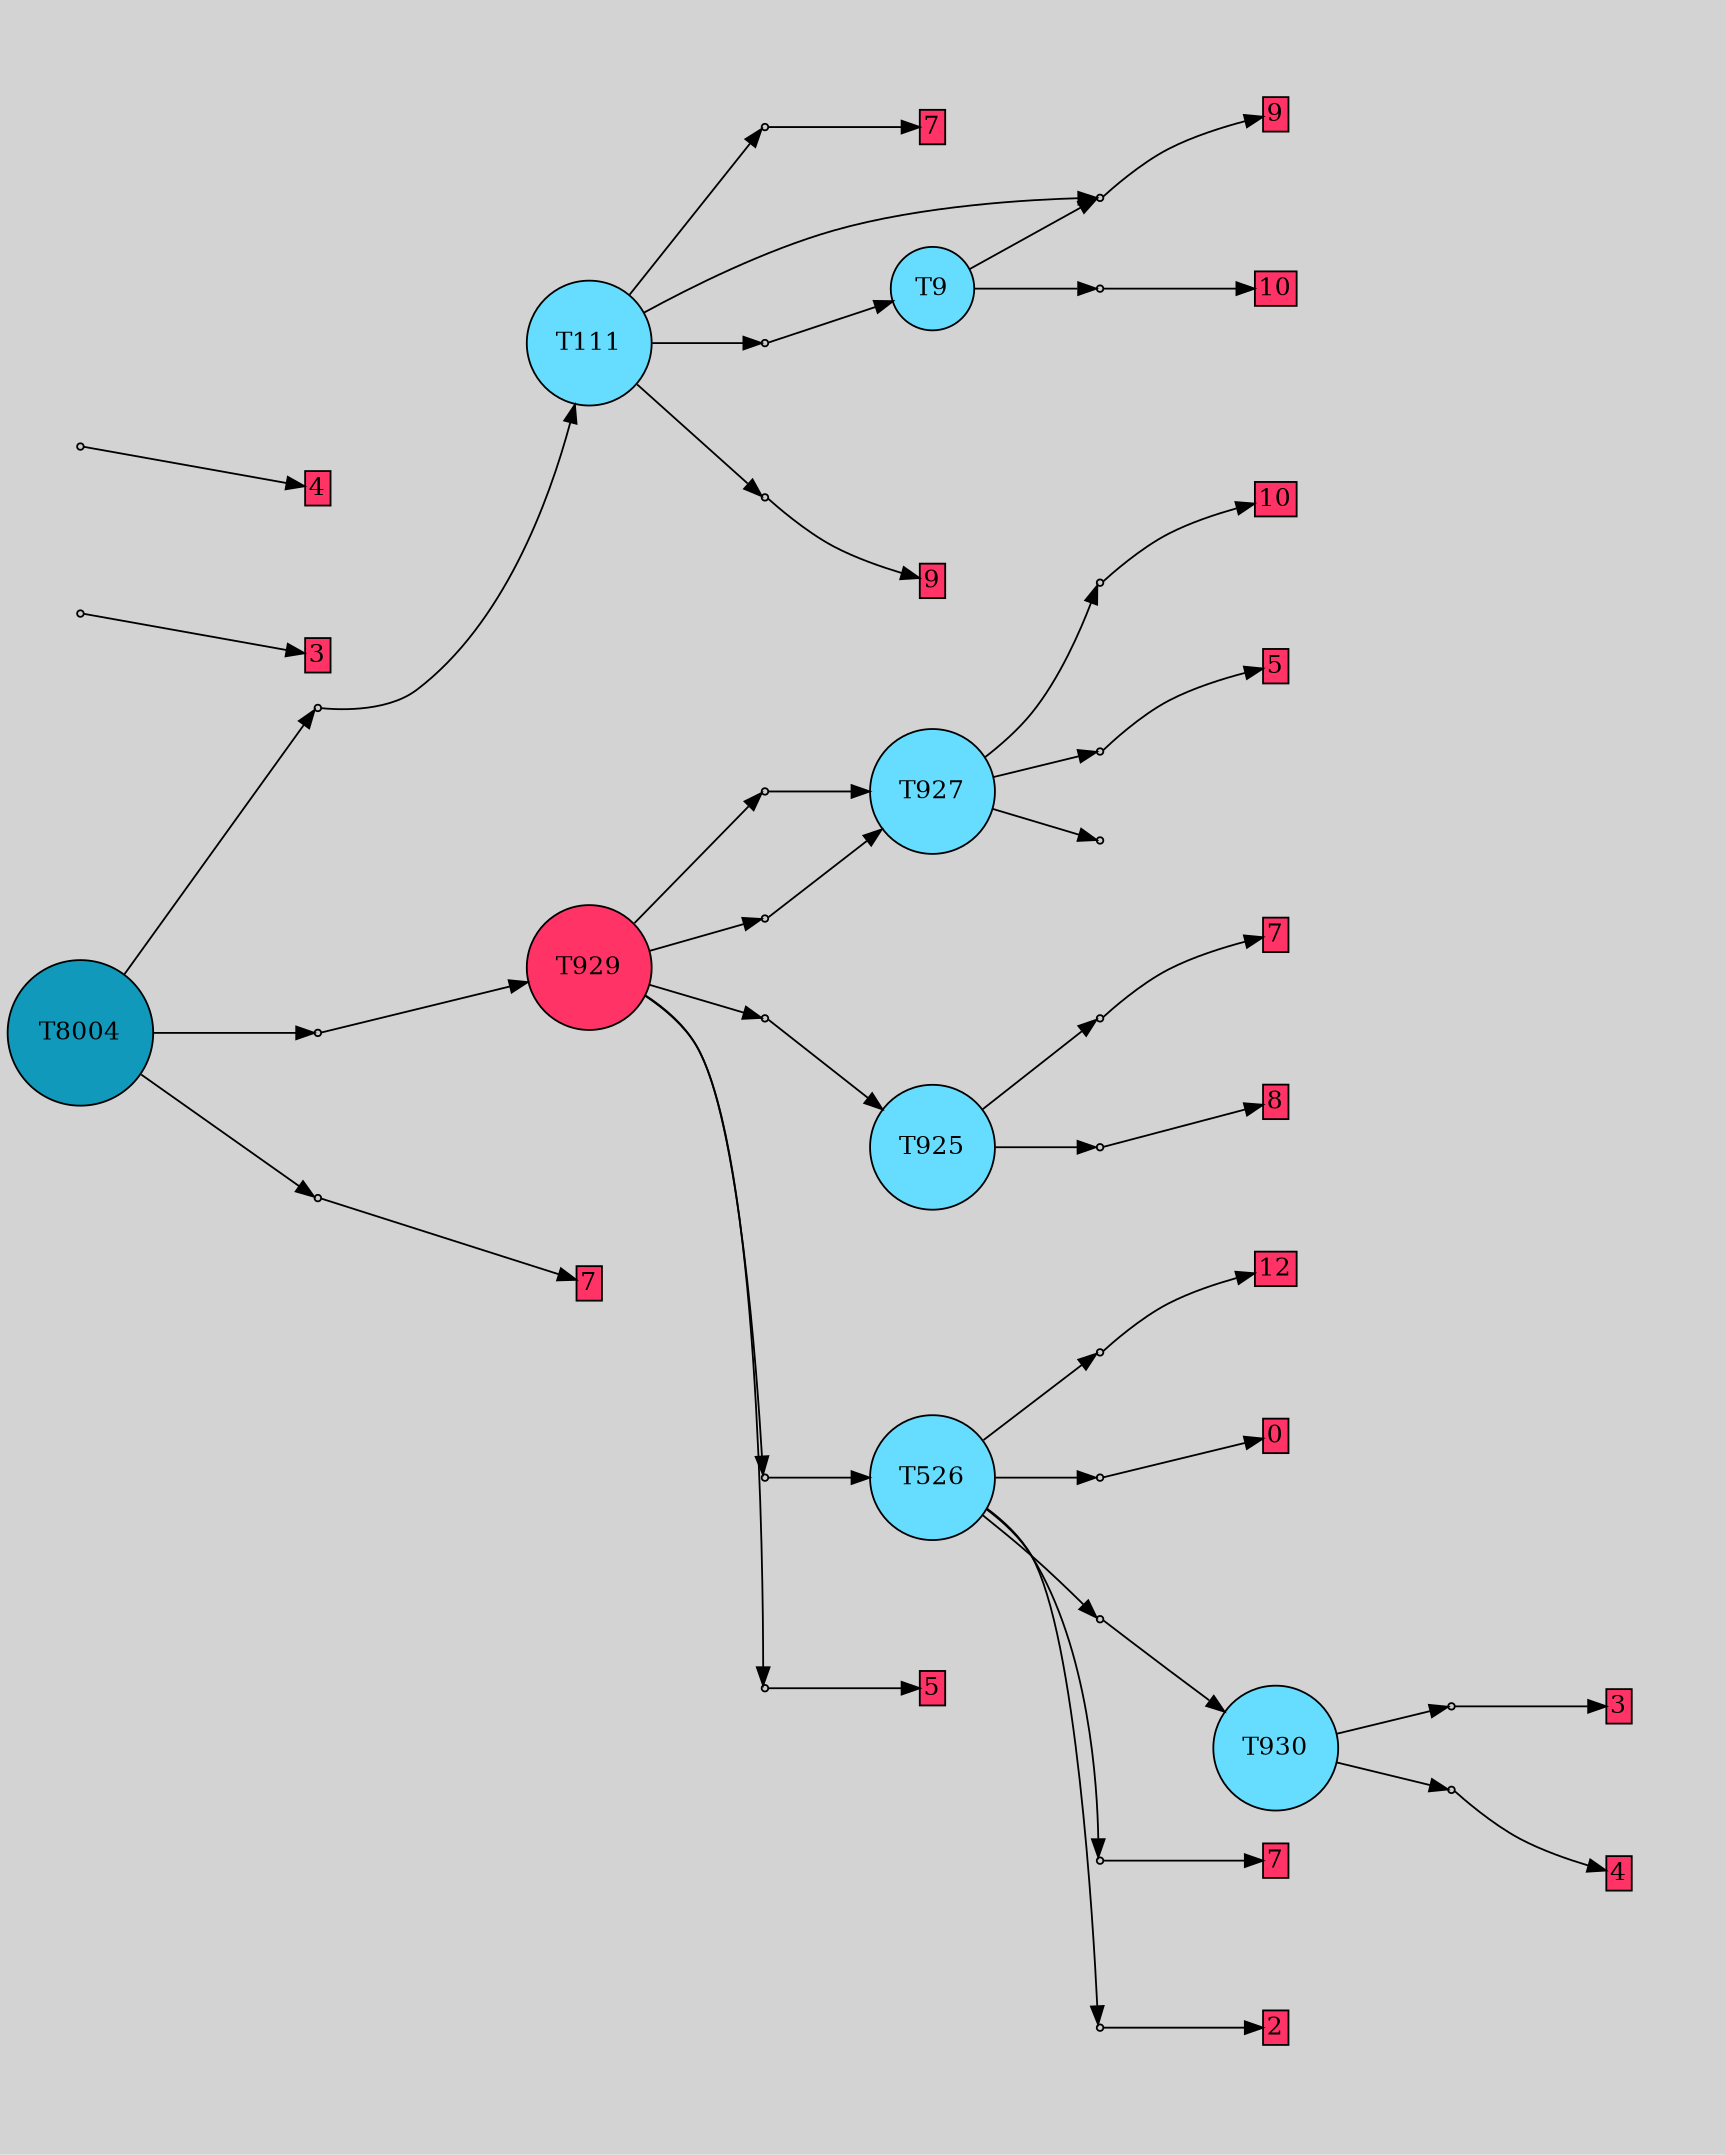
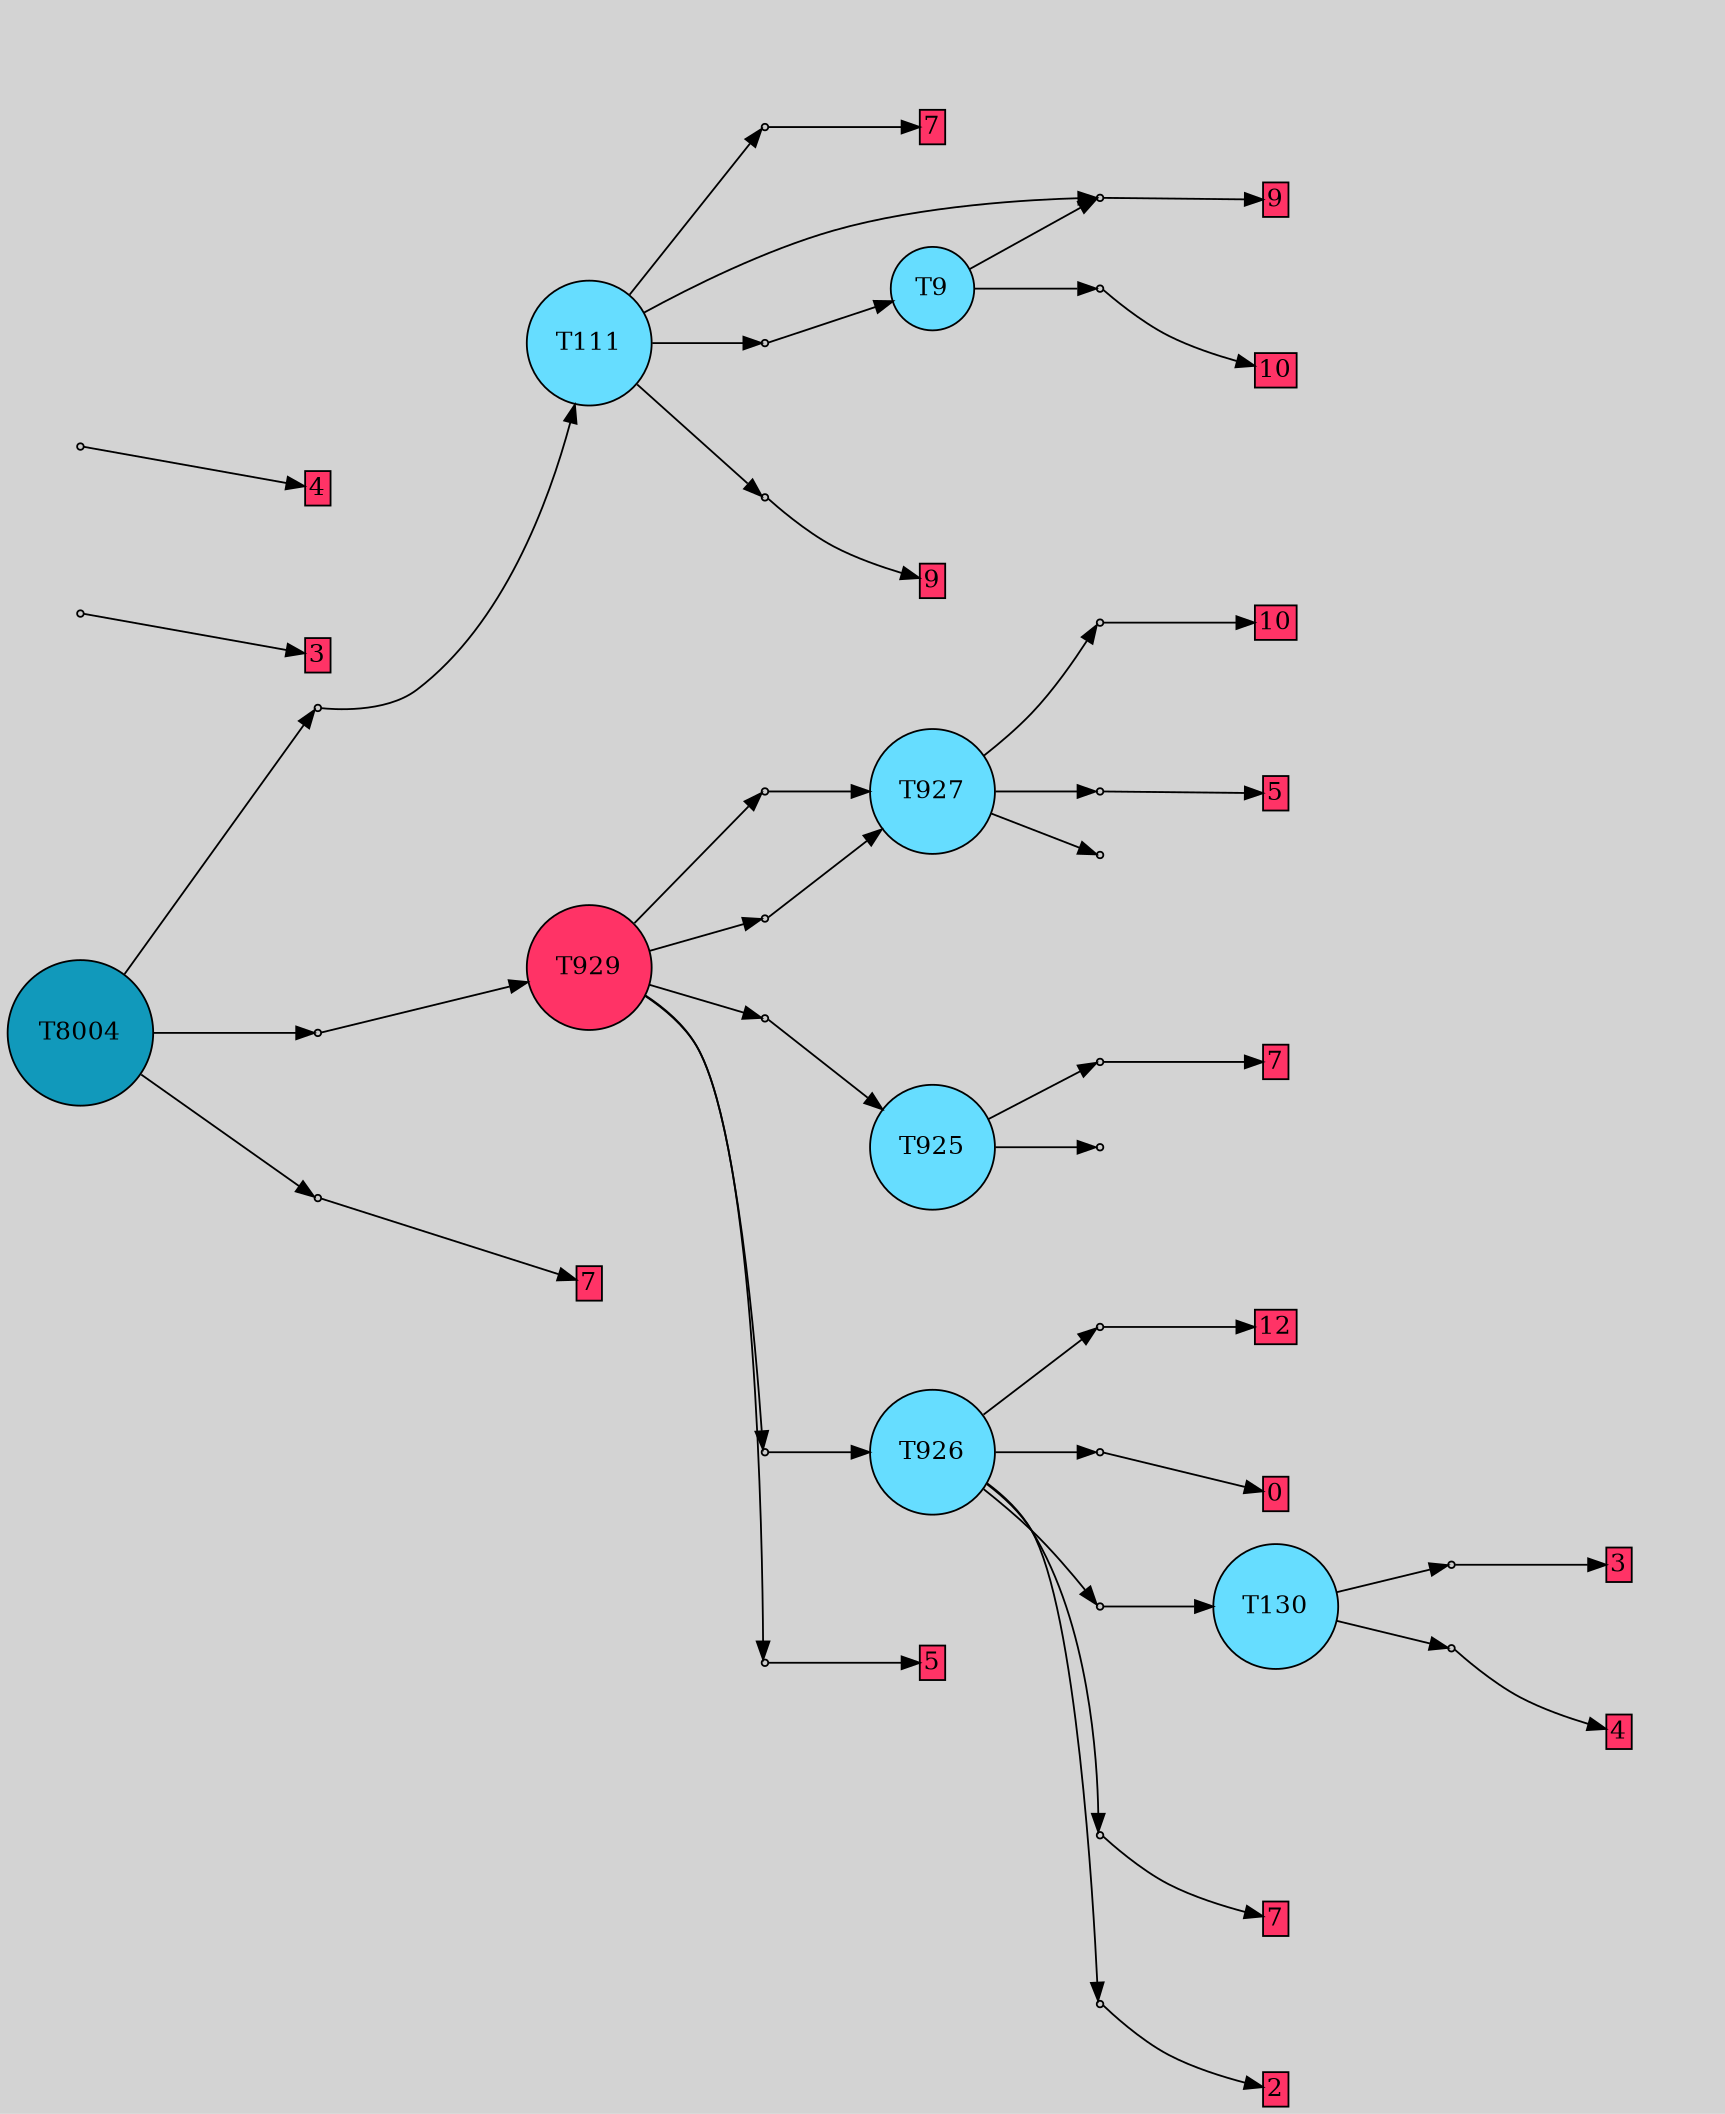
  digraph {
    bgcolor=lightgray
    rankdir=LR
    node [shape=box style=filled]
    n1 [fillcolor="#1199bb" label=T8004 shape=circle]
    P19431 [fillcolor="#cccccc" shape=point]
    P19432 [fillcolor="#cccccc" shape=point]
    P19433 [fillcolor="#cccccc" shape=point]
    T9 [fillcolor="#66ddff" shape=circle]
    P19407 [fillcolor="#cccccc" shape=point]
    P19408 [fillcolor="#cccccc" shape=point]
    n8 [label="11|4&2|0#1|6&#92;n2|0&2|0#0|4&#92;n" style=invis]
    n9 [fillcolor="#ff3366" height=0 label=9 margin=0.03 width=0]
    n10 [label="11|0&2|0#2|5&#92;n" style=invis]
    n11 [fillcolor="#ff3366" height=0 label=10 margin=0.03 width=0]
    T111 [fillcolor="#66ddff" shape=circle]
    P19409 [fillcolor="#cccccc" shape=point]
    P19410 [fillcolor="#cccccc" shape=point]
    P19411 [fillcolor="#cccccc" shape=point]
    n16 [label="9|0&0|2#0|0&#92;n4|0&2|4#0|0&#92;n" style=invis]
    n17 [label="5|0&2|0#2|2&#92;n" style=invis]
    n18 [fillcolor="#ff3366" height=0 label=9 margin=0.03 width=0]
    n19 [label="8|7&2|4#0|5&#92;n3|0&0|7#0|1&#92;n" style=invis]
    n20 [fillcolor="#ff3366" height=0 label=7 margin=0.03 width=0]
    T925 [fillcolor="#66ddff" shape=circle]
    P19421 [fillcolor="#cccccc" shape=point]
    P19425 [fillcolor="#cccccc" shape=point]
    I19421 [style=invis]
    n25 [fillcolor="#ff3366" height=0 label=7 margin=0.03 width=0]
    n26 [label="10|0&2|0#1|0&#92;n" style=invis]
-   n27 [fillcolor="#ff3366" height=0 label=8 margin=0.03 width=0]
-   T926 [fillcolor="#66ddff" shape=circle label=T526]
+   T926 [fillcolor="#66ddff" shape=circle]
    P19423 [fillcolor="#cccccc" shape=point]
    P19426 [fillcolor="#cccccc" shape=point]
    P19427 [fillcolor="#cccccc" shape=point]
    P19428 [fillcolor="#cccccc" shape=point]
    P19429 [fillcolor="#cccccc" shape=point]
-   T930 [fillcolor="#66ddff" shape=circle]
+   T930 [fillcolor="#66ddff" shape=circle label=T130]
    n35 [label="0|3&0|3#2|2&#92;n4|0&2|3#0|3&#92;n" style=invis]
    n36 [label="7|0&2|6#2|7&#92;n" style=invis]
    n37 [fillcolor="#ff3366" height=0 label=7 margin=0.03 width=0]
    n38 [label="5|7&2|3#1|6&#92;n2|0&2|1#0|7&#92;n" style=invis]
    n39 [fillcolor="#ff3366" height=0 label=2 margin=0.03 width=0]
    n40 [label="3|0&2|0#0|0&#92;n" style=invis]
    n41 [fillcolor="#ff3366" height=0 label=12 margin=0.03 width=0]
    n42 [label="2|0&2|0#2|6&#92;n" style=invis]
    n43 [fillcolor="#ff3366" height=0 label=0 margin=0.03 width=0]
    T927 [fillcolor="#66ddff" shape=circle]
    P19414 [fillcolor="#cccccc" shape=point]
    P19417 [fillcolor="#cccccc" shape=point]
    P19424 [fillcolor="#cccccc" shape=point]
    n48 [label="10|0&2|6#1|6&#92;n" style=invis]
    n49 [fillcolor="#ff3366" height=0 label=10 margin=0.03 width=0]
    n50 [label="4|7&0|7#2|7&#92;n7|0&0|7#2|1&#92;n" style=invis]
    n51 [fillcolor="#ff3366" height=0 label=5 margin=0.03 width=0]
    n52 [label="11|0&0|0#2|3&#92;n" style=invis]
    P19415 [fillcolor="#cccccc" shape=point]
    I19415 [style=invis]
    n55 [fillcolor="#ff3366" height=0 label=3 margin=0.03 width=0]
    P19419 [fillcolor="#cccccc" shape=point]
    n57 [label="1|0&2|5#2|1&#92;n" style=invis]
    n58 [fillcolor="#ff3366" height=0 label=4 margin=0.03 width=0]
    T929 [fillcolor="#ff3366" shape=circle]
    P19412 [fillcolor="#cccccc" shape=point]
    P19413 [fillcolor="#cccccc" shape=point]
    P19416 [fillcolor="#cccccc" shape=point]
    P19420 [fillcolor="#cccccc" shape=point]
    P19422 [fillcolor="#cccccc" shape=point]
    n65 [label="6|2&2|7#0|5&#92;n0|0&0|2#2|2&#92;n" style=invis]
    n66 [fillcolor="#ff3366" height=0 label=5 margin=0.03 width=0]
    n67 [label="2|0&2|6#2|2&#92;n" style=invis]
    n68 [label="0|7&2|6#2|1&#92;n1|0&0|7#0|4&#92;n" style=invis]
    n69 [label="2|0&2|6#2|2&#92;n" style=invis]
    n70 [label="7|0&2|4#1|2&#92;n" style=invis]
    P19418 [fillcolor="#cccccc" shape=point]
    P19430 [fillcolor="#cccccc" shape=point]
    I19418 [style=invis]
    n74 [fillcolor="#ff3366" height=0 label=3 margin=0.03 width=0]
    n75 [label="1|0&2|5#2|1&#92;n" style=invis]
    n76 [fillcolor="#ff3366" height=0 label=4 margin=0.03 width=0]
    n77 [label="2|0&2|1#2|2&#92;n" style=invis]
    n78 [label="10|3&2|0#1|1&#92;n5|0&0|3#1|6&#92;n" style=invis]
    n79 [label="10|7&0|7#1|1&#92;n0|0&0|7#2|1&#92;n" style=invis]
    n80 [fillcolor="#ff3366" height=0 label=7 margin=0.03 width=0]
    subgraph sub_1 {
      rank=same
      n1
    }
    n1 -> P19431
    n1 -> P19432
    n1 -> P19433
    P19431 -> T111
    P19431 -> n77 [style=invis]
    P19432 -> T929
    P19432 -> n78 [style=invis]
    P19433 -> n79 [style=invis]
    P19433 -> n80
    T9 -> P19407
    T9 -> P19408
    P19407 -> n8 [style=invis]
    P19407 -> n9
    P19408 -> n10 [style=invis]
    P19408 -> n11
    T111 -> P19407
    T111 -> P19409
    T111 -> P19410
    T111 -> P19411
    P19409 -> T9
    P19409 -> n16 [style=invis]
    P19410 -> n17 [style=invis]
    P19410 -> n18
    P19411 -> n19 [style=invis]
    P19411 -> n20
    T925 -> P19421
    T925 -> P19425
    P19421 -> I19421 [style=invis]
    P19421 -> n25
    P19425 -> n26 [style=invis]
-   P19425 -> n27
    T926 -> P19423
    T926 -> P19426
    T926 -> P19427
    T926 -> P19428
    T926 -> P19429
    P19423 -> T930
    P19423 -> n35 [style=invis]
    P19426 -> n36 [style=invis]
    P19426 -> n37
    P19427 -> n38 [style=invis]
    P19427 -> n39
    P19428 -> n40 [style=invis]
    P19428 -> n41
    P19429 -> n42 [style=invis]
    P19429 -> n43
    T930 -> P19418
    T930 -> P19430
    T927 -> P19414
    T927 -> P19417
    T927 -> P19424
    P19414 -> n48 [style=invis]
    P19414 -> n49
    P19417 -> n50 [style=invis]
    P19417 -> n51
    P19424 -> n52 [style=invis]
    P19415 -> I19415 [style=invis]
    P19415 -> n55
    P19419 -> n57 [style=invis]
    P19419 -> n58
    T929 -> P19412
    T929 -> P19413
    T929 -> P19416
    T929 -> P19420
    T929 -> P19422
    P19412 -> n65 [style=invis]
    P19412 -> n66
    P19413 -> T927
    P19413 -> n67 [style=invis]
    P19416 -> T925
    P19416 -> n68 [style=invis]
    P19420 -> T927
    P19420 -> n69 [style=invis]
    P19422 -> T926
    P19422 -> n70 [style=invis]
    P19418 -> I19418 [style=invis]
    P19418 -> n74
    P19430 -> n75 [style=invis]
    P19430 -> n76
  }
